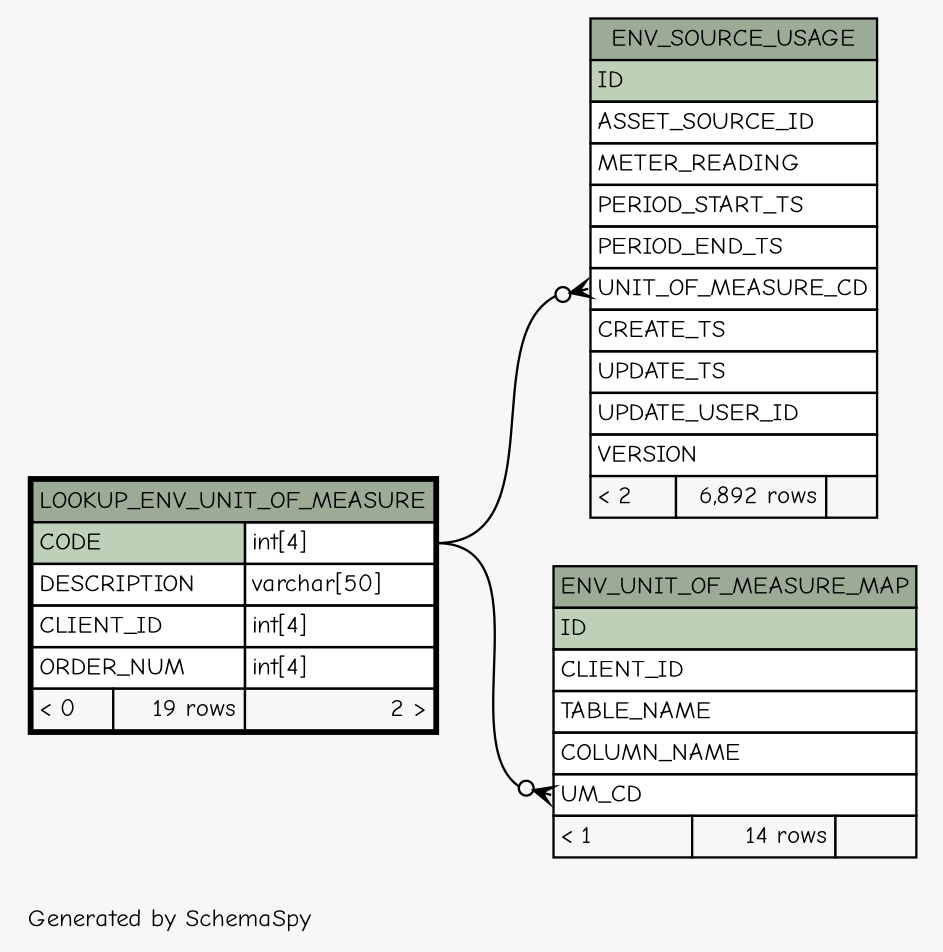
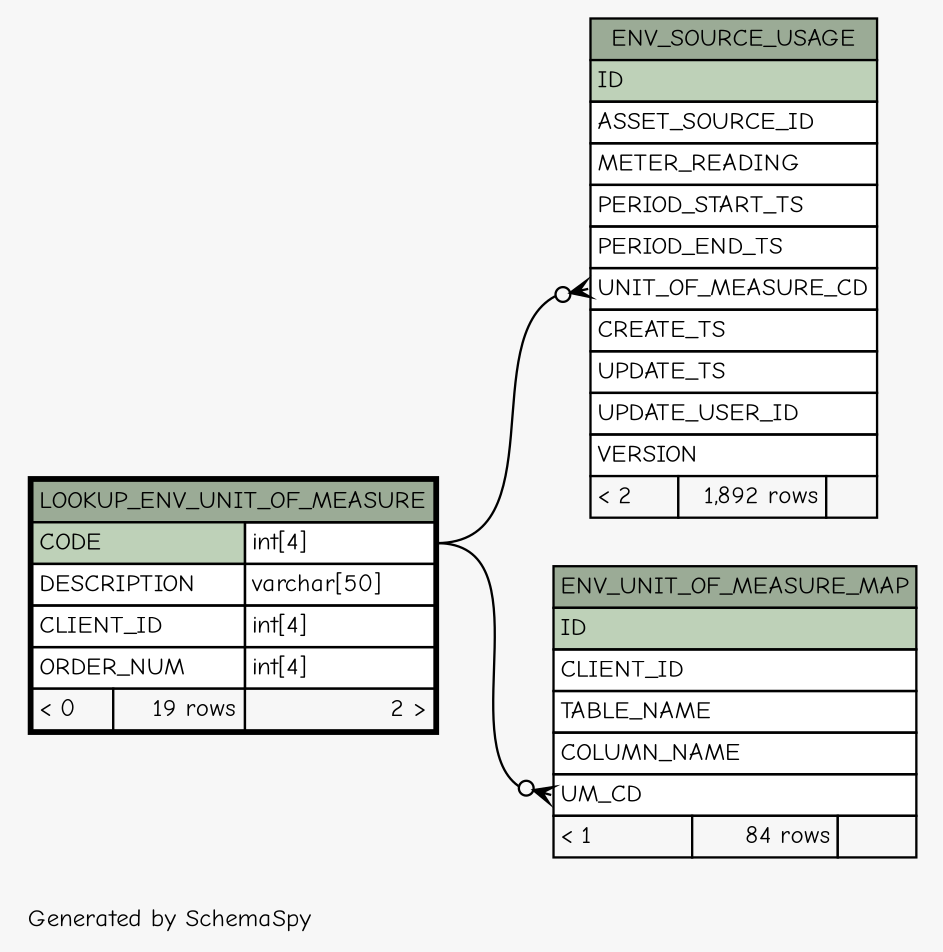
  digraph {
    bgcolor="#f7f7f7"
    fontname="Comic Neue"
    fontsize=11
    label="\nGenerated by SchemaSpy"
    labeljust=l
    nodesep=0.18
    rankdir=RL
    ranksep=0.46
    node [fontname="Comic Neue" fontsize=11 shape=plaintext]
    edge [arrowhead=none arrowsize=0.8 arrowtail=crowodot dir=back fontname="Comic Neue" headport="CODE.type:e"]
-   n1 [label=<     <TABLE BORDER="0" CELLBORDER="1" CELLSPACING="0" BGCOLOR="#ffffff">       <TR><TD COLSPAN="3" BGCOLOR="#9bab96" ALIGN="CENTER">ENV_SOURCE_USAGE</TD></TR>       <TR><TD PORT="ID" COLSPAN="3" BGCOLOR="#bed1b8" ALIGN="LEFT">ID</TD></TR>       <TR><TD PORT="ASSET_SOURCE_ID" COLSPAN="3" ALIGN="LEFT">ASSET_SOURCE_ID</TD></TR>       <TR><TD PORT="METER_READING" COLSPAN="3" ALIGN="LEFT">METER_READING</TD></TR>       <TR><TD PORT="PERIOD_START_TS" COLSPAN="3" ALIGN="LEFT">PERIOD_START_TS</TD></TR>       <TR><TD PORT="PERIOD_END_TS" COLSPAN="3" ALIGN="LEFT">PERIOD_END_TS</TD></TR>       <TR><TD PORT="UNIT_OF_MEASURE_CD" COLSPAN="3" ALIGN="LEFT">UNIT_OF_MEASURE_CD</TD></TR>       <TR><TD PORT="CREATE_TS" COLSPAN="3" ALIGN="LEFT">CREATE_TS</TD></TR>       <TR><TD PORT="UPDATE_TS" COLSPAN="3" ALIGN="LEFT">UPDATE_TS</TD></TR>       <TR><TD PORT="UPDATE_USER_ID" COLSPAN="3" ALIGN="LEFT">UPDATE_USER_ID</TD></TR>       <TR><TD PORT="VERSION" COLSPAN="3" ALIGN="LEFT">VERSION</TD></TR>       <TR><TD ALIGN="LEFT" BGCOLOR="#f7f7f7">&lt; 2</TD><TD ALIGN="RIGHT" BGCOLOR="#f7f7f7">6,892 rows</TD><TD ALIGN="RIGHT" BGCOLOR="#f7f7f7">  </TD></TR>     </TABLE>>]
+   n1 [label=<     <TABLE BORDER="0" CELLBORDER="1" CELLSPACING="0" BGCOLOR="#ffffff">       <TR><TD COLSPAN="3" BGCOLOR="#9bab96" ALIGN="CENTER">ENV_SOURCE_USAGE</TD></TR>       <TR><TD PORT="ID" COLSPAN="3" BGCOLOR="#bed1b8" ALIGN="LEFT">ID</TD></TR>       <TR><TD PORT="ASSET_SOURCE_ID" COLSPAN="3" ALIGN="LEFT">ASSET_SOURCE_ID</TD></TR>       <TR><TD PORT="METER_READING" COLSPAN="3" ALIGN="LEFT">METER_READING</TD></TR>       <TR><TD PORT="PERIOD_START_TS" COLSPAN="3" ALIGN="LEFT">PERIOD_START_TS</TD></TR>       <TR><TD PORT="PERIOD_END_TS" COLSPAN="3" ALIGN="LEFT">PERIOD_END_TS</TD></TR>       <TR><TD PORT="UNIT_OF_MEASURE_CD" COLSPAN="3" ALIGN="LEFT">UNIT_OF_MEASURE_CD</TD></TR>       <TR><TD PORT="CREATE_TS" COLSPAN="3" ALIGN="LEFT">CREATE_TS</TD></TR>       <TR><TD PORT="UPDATE_TS" COLSPAN="3" ALIGN="LEFT">UPDATE_TS</TD></TR>       <TR><TD PORT="UPDATE_USER_ID" COLSPAN="3" ALIGN="LEFT">UPDATE_USER_ID</TD></TR>       <TR><TD PORT="VERSION" COLSPAN="3" ALIGN="LEFT">VERSION</TD></TR>       <TR><TD ALIGN="LEFT" BGCOLOR="#f7f7f7">&lt; 2</TD><TD ALIGN="RIGHT" BGCOLOR="#f7f7f7">1,892 rows</TD><TD ALIGN="RIGHT" BGCOLOR="#f7f7f7">  </TD></TR>     </TABLE>>]
    n2 [label=<     <TABLE BORDER="2" CELLBORDER="1" CELLSPACING="0" BGCOLOR="#ffffff">       <TR><TD COLSPAN="3" BGCOLOR="#9bab96" ALIGN="CENTER">LOOKUP_ENV_UNIT_OF_MEASURE</TD></TR>       <TR><TD PORT="CODE" COLSPAN="2" BGCOLOR="#bed1b8" ALIGN="LEFT">CODE</TD><TD PORT="CODE.type" ALIGN="LEFT">int[4]</TD></TR>       <TR><TD PORT="DESCRIPTION" COLSPAN="2" ALIGN="LEFT">DESCRIPTION</TD><TD PORT="DESCRIPTION.type" ALIGN="LEFT">varchar[50]</TD></TR>       <TR><TD PORT="CLIENT_ID" COLSPAN="2" ALIGN="LEFT">CLIENT_ID</TD><TD PORT="CLIENT_ID.type" ALIGN="LEFT">int[4]</TD></TR>       <TR><TD PORT="ORDER_NUM" COLSPAN="2" ALIGN="LEFT">ORDER_NUM</TD><TD PORT="ORDER_NUM.type" ALIGN="LEFT">int[4]</TD></TR>       <TR><TD ALIGN="LEFT" BGCOLOR="#f7f7f7">&lt; 0</TD><TD ALIGN="RIGHT" BGCOLOR="#f7f7f7">19 rows</TD><TD ALIGN="RIGHT" BGCOLOR="#f7f7f7">2 &gt;</TD></TR>     </TABLE>>]
-   n3 [label=<     <TABLE BORDER="0" CELLBORDER="1" CELLSPACING="0" BGCOLOR="#ffffff">       <TR><TD COLSPAN="3" BGCOLOR="#9bab96" ALIGN="CENTER">ENV_UNIT_OF_MEASURE_MAP</TD></TR>       <TR><TD PORT="ID" COLSPAN="3" BGCOLOR="#bed1b8" ALIGN="LEFT">ID</TD></TR>       <TR><TD PORT="CLIENT_ID" COLSPAN="3" ALIGN="LEFT">CLIENT_ID</TD></TR>       <TR><TD PORT="TABLE_NAME" COLSPAN="3" ALIGN="LEFT">TABLE_NAME</TD></TR>       <TR><TD PORT="COLUMN_NAME" COLSPAN="3" ALIGN="LEFT">COLUMN_NAME</TD></TR>       <TR><TD PORT="UM_CD" COLSPAN="3" ALIGN="LEFT">UM_CD</TD></TR>       <TR><TD ALIGN="LEFT" BGCOLOR="#f7f7f7">&lt; 1</TD><TD ALIGN="RIGHT" BGCOLOR="#f7f7f7">14 rows</TD><TD ALIGN="RIGHT" BGCOLOR="#f7f7f7">  </TD></TR>     </TABLE>>]
+   n3 [label=<     <TABLE BORDER="0" CELLBORDER="1" CELLSPACING="0" BGCOLOR="#ffffff">       <TR><TD COLSPAN="3" BGCOLOR="#9bab96" ALIGN="CENTER">ENV_UNIT_OF_MEASURE_MAP</TD></TR>       <TR><TD PORT="ID" COLSPAN="3" BGCOLOR="#bed1b8" ALIGN="LEFT">ID</TD></TR>       <TR><TD PORT="CLIENT_ID" COLSPAN="3" ALIGN="LEFT">CLIENT_ID</TD></TR>       <TR><TD PORT="TABLE_NAME" COLSPAN="3" ALIGN="LEFT">TABLE_NAME</TD></TR>       <TR><TD PORT="COLUMN_NAME" COLSPAN="3" ALIGN="LEFT">COLUMN_NAME</TD></TR>       <TR><TD PORT="UM_CD" COLSPAN="3" ALIGN="LEFT">UM_CD</TD></TR>       <TR><TD ALIGN="LEFT" BGCOLOR="#f7f7f7">&lt; 1</TD><TD ALIGN="RIGHT" BGCOLOR="#f7f7f7">84 rows</TD><TD ALIGN="RIGHT" BGCOLOR="#f7f7f7">  </TD></TR>     </TABLE>>]
    n1 -> n2 [tailport="UNIT_OF_MEASURE_CD:w"]
    n3 -> n2 [tailport="UM_CD:w"]
  }
